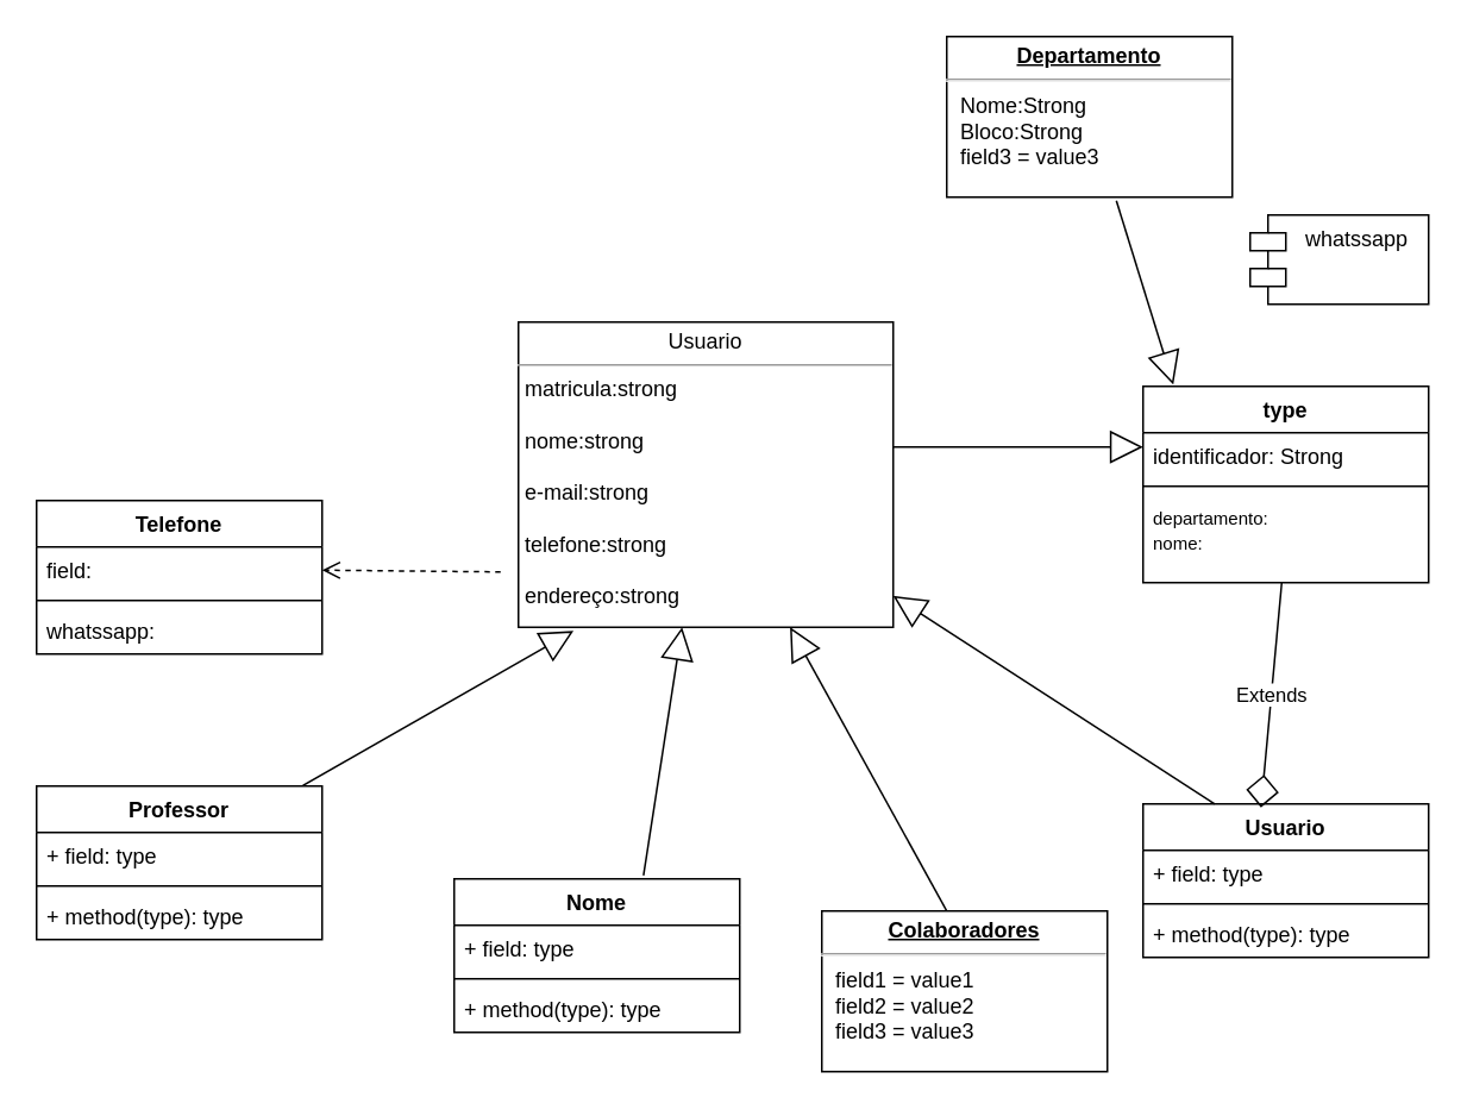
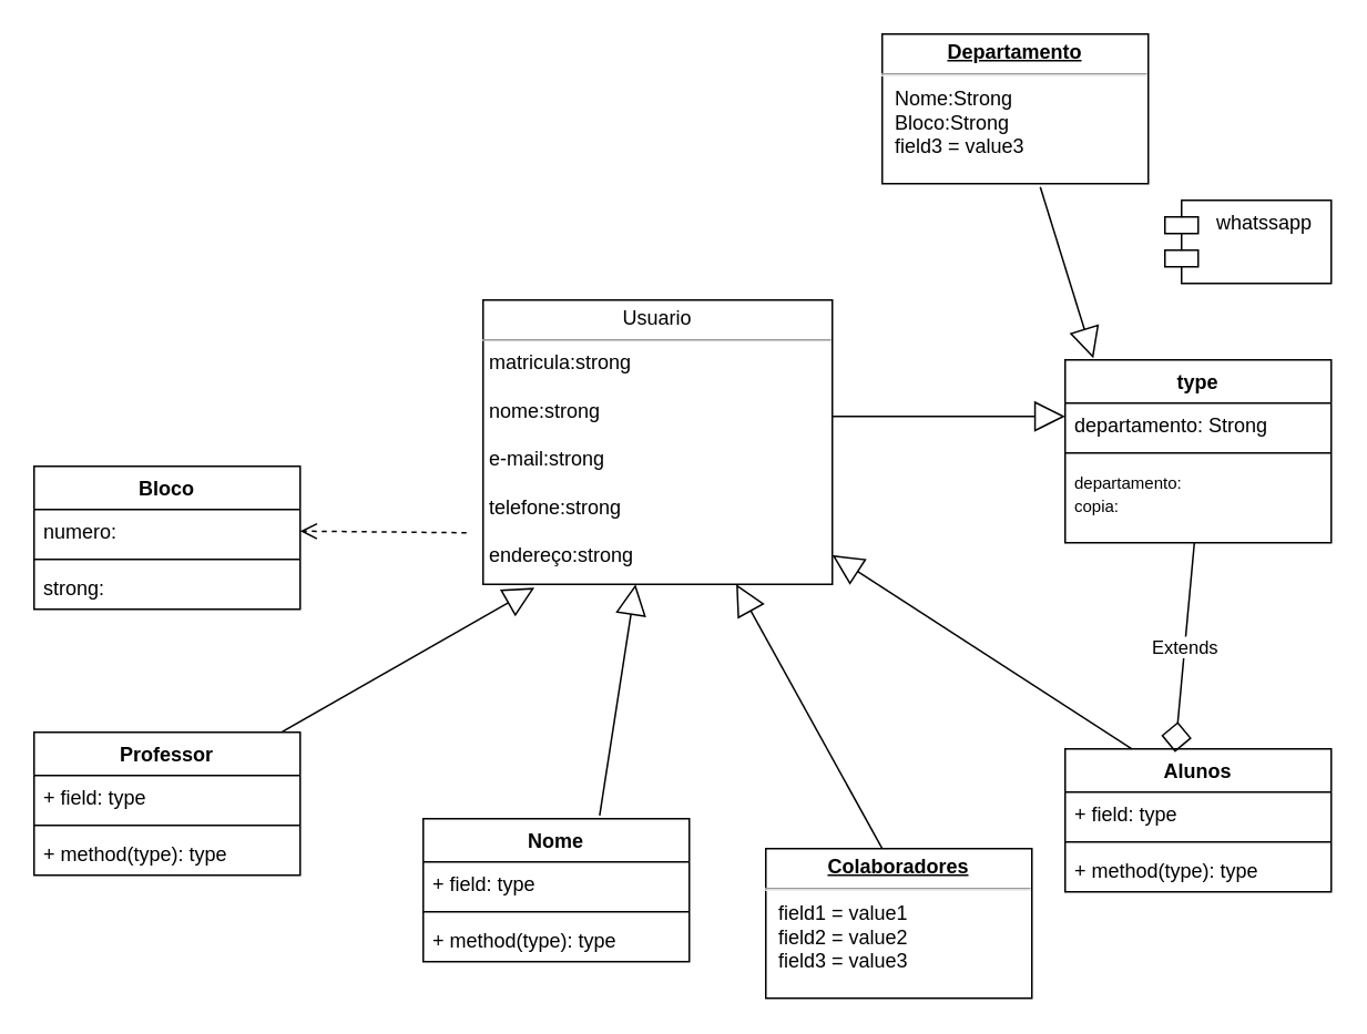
  <mxCell id="0" />
  <mxCell id="1" parent="0" />
- <mxCell id="2" value="Usuario" style="swimlane;fontStyle=1;align=center;verticalAlign=top;childLayout=stackLayout;horizontal=1;startSize=26;horizontalStack=0;resizeParent=1;resizeParentMax=0;resizeLast=0;collapsible=1;marginBottom=0;whiteSpace=wrap;html=1;" vertex="1" parent="1"><mxGeometry x="640" y="450" width="160" height="86" as="geometry" /></mxCell>
+ <mxCell id="2" value="Alunos" style="swimlane;fontStyle=1;align=center;verticalAlign=top;childLayout=stackLayout;horizontal=1;startSize=26;horizontalStack=0;resizeParent=1;resizeParentMax=0;resizeLast=0;collapsible=1;marginBottom=0;whiteSpace=wrap;html=1;" vertex="1" parent="1"><mxGeometry x="640" y="450" width="160" height="86" as="geometry" /></mxCell>
  <mxCell id="3" value="+ field: type" style="text;strokeColor=none;fillColor=none;align=left;verticalAlign=top;spacingLeft=4;spacingRight=4;overflow=hidden;rotatable=0;points=[[0,0.5],[1,0.5]];portConstraint=eastwest;whiteSpace=wrap;html=1;" vertex="1" parent="2"><mxGeometry y="26" width="160" height="26" as="geometry" /></mxCell>
  <mxCell id="4" value="" style="line;strokeWidth=1;fillColor=none;align=left;verticalAlign=middle;spacingTop=-1;spacingLeft=3;spacingRight=3;rotatable=0;labelPosition=right;points=[];portConstraint=eastwest;strokeColor=inherit;" vertex="1" parent="2"><mxGeometry y="52" width="160" height="8" as="geometry" /></mxCell>
  <mxCell id="5" value="+ method(type): type" style="text;strokeColor=none;fillColor=none;align=left;verticalAlign=top;spacingLeft=4;spacingRight=4;overflow=hidden;rotatable=0;points=[[0,0.5],[1,0.5]];portConstraint=eastwest;whiteSpace=wrap;html=1;" vertex="1" parent="2"><mxGeometry y="60" width="160" height="26" as="geometry" /></mxCell>
  <mxCell id="6" value="whatssapp" style="shape=module;align=left;spacingLeft=20;align=center;verticalAlign=top;whiteSpace=wrap;html=1;" vertex="1" parent="1"><mxGeometry x="700" y="120" width="100" height="50" as="geometry" /></mxCell>
  <mxCell id="7" value="" style="ellipse;whiteSpace=wrap;html=1;align=center;aspect=fixed;fillColor=none;strokeColor=none;resizable=0;perimeter=centerPerimeter;rotatable=0;allowArrows=0;points=[];outlineConnect=1;" vertex="1" parent="1"><mxGeometry x="310" y="450" width="10" height="10" as="geometry" /></mxCell>
  <mxCell id="8" value="&lt;p style=&quot;margin:0px;margin-top:4px;text-align:center;text-decoration:underline;&quot;&gt;&lt;b&gt;Colaboradores&lt;/b&gt;&lt;/p&gt;&lt;hr&gt;&lt;p style=&quot;margin:0px;margin-left:8px;&quot;&gt;field1 = value1&lt;br&gt;field2 = value2&lt;br&gt;field3 = value3&lt;/p&gt;" style="verticalAlign=top;align=left;overflow=fill;fontSize=12;fontFamily=Helvetica;html=1;whiteSpace=wrap;" vertex="1" parent="1"><mxGeometry x="460" y="510" width="160" height="90" as="geometry" /></mxCell>
  <mxCell id="9" value="Nome" style="swimlane;fontStyle=1;align=center;verticalAlign=top;childLayout=stackLayout;horizontal=1;startSize=26;horizontalStack=0;resizeParent=1;resizeParentMax=0;resizeLast=0;collapsible=1;marginBottom=0;whiteSpace=wrap;html=1;" vertex="1" parent="1"><mxGeometry x="254" y="492" width="160" height="86" as="geometry" /></mxCell>
  <mxCell id="10" value="+ field: type" style="text;strokeColor=none;fillColor=none;align=left;verticalAlign=top;spacingLeft=4;spacingRight=4;overflow=hidden;rotatable=0;points=[[0,0.5],[1,0.5]];portConstraint=eastwest;whiteSpace=wrap;html=1;" vertex="1" parent="9"><mxGeometry y="26" width="160" height="26" as="geometry" /></mxCell>
  <mxCell id="11" value="" style="line;strokeWidth=1;fillColor=none;align=left;verticalAlign=middle;spacingTop=-1;spacingLeft=3;spacingRight=3;rotatable=0;labelPosition=right;points=[];portConstraint=eastwest;strokeColor=inherit;" vertex="1" parent="9"><mxGeometry y="52" width="160" height="8" as="geometry" /></mxCell>
  <mxCell id="12" value="+ method(type): type" style="text;strokeColor=none;fillColor=none;align=left;verticalAlign=top;spacingLeft=4;spacingRight=4;overflow=hidden;rotatable=0;points=[[0,0.5],[1,0.5]];portConstraint=eastwest;whiteSpace=wrap;html=1;" vertex="1" parent="9"><mxGeometry y="60" width="160" height="26" as="geometry" /></mxCell>
  <mxCell id="13" value="" style="endArrow=block;endSize=16;endFill=0;html=1;rounded=0;exitX=0.919;exitY=0.012;exitDx=0;exitDy=0;exitPerimeter=0;entryX=0.147;entryY=1.012;entryDx=0;entryDy=0;entryPerimeter=0;" edge="1" parent="1" target="17"><mxGeometry width="160" relative="1" as="geometry"><mxPoint x="167" y="441" as="sourcePoint" /><mxPoint x="300" y="370" as="targetPoint" /></mxGeometry></mxCell>
  <mxCell id="14" value="" style="endArrow=block;endSize=16;endFill=0;html=1;rounded=0;exitX=0.25;exitY=0;exitDx=0;exitDy=0;" edge="1" parent="1" source="2" target="17"><mxGeometry width="160" relative="1" as="geometry"><mxPoint x="530" y="400" as="sourcePoint" /><mxPoint x="496" y="364.988" as="targetPoint" /></mxGeometry></mxCell>
  <mxCell id="15" value="" style="endArrow=block;endSize=16;endFill=0;html=1;rounded=0;" edge="1" parent="1" target="17"><mxGeometry width="160" relative="1" as="geometry"><mxPoint x="530" y="510" as="sourcePoint" /><mxPoint x="456" y="363.012" as="targetPoint" /></mxGeometry></mxCell>
  <mxCell id="16" value="" style="html=1;verticalAlign=bottom;endArrow=open;dashed=1;endSize=8;curved=0;rounded=0;entryX=1;entryY=0.5;entryDx=0;entryDy=0;" edge="1" parent="1"><mxGeometry relative="1" as="geometry"><mxPoint x="280" y="320" as="sourcePoint" /><mxPoint x="180" y="319" as="targetPoint" /></mxGeometry></mxCell>
  <mxCell id="17" value="&lt;p style=&quot;margin:0px;margin-top:4px;text-align:center;&quot;&gt;Usuario&lt;/p&gt;&lt;hr size=&quot;1&quot;&gt;&lt;p style=&quot;margin:0px;margin-left:4px;&quot;&gt;matricula:strong&lt;/p&gt;&lt;p style=&quot;margin:0px;margin-left:4px;&quot;&gt;&lt;br&gt;&lt;/p&gt;&lt;p style=&quot;margin:0px;margin-left:4px;&quot;&gt;nome:strong&lt;/p&gt;&lt;p style=&quot;margin:0px;margin-left:4px;&quot;&gt;&lt;br&gt;&lt;/p&gt;&lt;p style=&quot;margin:0px;margin-left:4px;&quot;&gt;e-mail:strong&lt;/p&gt;&lt;p style=&quot;margin:0px;margin-left:4px;&quot;&gt;&lt;br&gt;&lt;/p&gt;&lt;p style=&quot;margin:0px;margin-left:4px;&quot;&gt;telefone:strong&lt;/p&gt;&lt;p style=&quot;margin:0px;margin-left:4px;&quot;&gt;&lt;br&gt;&lt;/p&gt;&lt;p style=&quot;margin:0px;margin-left:4px;&quot;&gt;endereço:strong&lt;/p&gt;&lt;p style=&quot;margin:0px;margin-left:4px;&quot;&gt;&lt;br&gt;&lt;br&gt;&lt;/p&gt;" style="verticalAlign=top;align=left;overflow=fill;fontSize=12;fontFamily=Helvetica;html=1;whiteSpace=wrap;" vertex="1" parent="1"><mxGeometry x="290" y="180" width="210" height="171" as="geometry" /></mxCell>
  <mxCell id="18" value="" style="endArrow=block;endSize=16;endFill=0;html=1;rounded=0;exitX=0.663;exitY=-0.023;exitDx=0;exitDy=0;exitPerimeter=0;" edge="1" parent="1" source="9" target="17"><mxGeometry width="160" relative="1" as="geometry"><mxPoint x="310" y="490" as="sourcePoint" /><mxPoint x="349.01" y="349.974" as="targetPoint" /></mxGeometry></mxCell>
  <mxCell id="19" value="type" style="swimlane;fontStyle=1;align=center;verticalAlign=top;childLayout=stackLayout;horizontal=1;startSize=26;horizontalStack=0;resizeParent=1;resizeParentMax=0;resizeLast=0;collapsible=1;marginBottom=0;whiteSpace=wrap;html=1;" vertex="1" parent="1"><mxGeometry x="640" y="216" width="160" height="110" as="geometry" /></mxCell>
- <mxCell id="20" value="identificador: Strong" style="text;strokeColor=none;fillColor=none;align=left;verticalAlign=top;spacingLeft=4;spacingRight=4;overflow=hidden;rotatable=0;points=[[0,0.5],[1,0.5]];portConstraint=eastwest;whiteSpace=wrap;html=1;" vertex="1" parent="19"><mxGeometry y="26" width="160" height="26" as="geometry" /></mxCell>
+ <mxCell id="20" value="departamento: Strong" style="text;strokeColor=none;fillColor=none;align=left;verticalAlign=top;spacingLeft=4;spacingRight=4;overflow=hidden;rotatable=0;points=[[0,0.5],[1,0.5]];portConstraint=eastwest;whiteSpace=wrap;html=1;" vertex="1" parent="19"><mxGeometry y="26" width="160" height="26" as="geometry" /></mxCell>
  <mxCell id="21" value="" style="line;strokeWidth=1;fillColor=none;align=left;verticalAlign=middle;spacingTop=-1;spacingLeft=3;spacingRight=3;rotatable=0;labelPosition=right;points=[];portConstraint=eastwest;strokeColor=inherit;" vertex="1" parent="19"><mxGeometry y="52" width="160" height="8" as="geometry" /></mxCell>
- <mxCell id="22" value="&lt;span style=&quot;font-size: 10px;&quot;&gt;departamento:&lt;br&gt;nome:&lt;br&gt;&lt;br&gt;&lt;/span&gt;" style="text;strokeColor=none;fillColor=none;align=left;verticalAlign=top;spacingLeft=4;spacingRight=4;overflow=hidden;rotatable=0;points=[[0,0.5],[1,0.5]];portConstraint=eastwest;whiteSpace=wrap;html=1;" vertex="1" parent="19"><mxGeometry y="60" width="160" height="50" as="geometry" /></mxCell>
+ <mxCell id="22" value="&lt;span style=&quot;font-size: 10px;&quot;&gt;departamento:&lt;br&gt;copia:&lt;br&gt;&lt;br&gt;&lt;/span&gt;" style="text;strokeColor=none;fillColor=none;align=left;verticalAlign=top;spacingLeft=4;spacingRight=4;overflow=hidden;rotatable=0;points=[[0,0.5],[1,0.5]];portConstraint=eastwest;whiteSpace=wrap;html=1;" vertex="1" parent="19"><mxGeometry y="60" width="160" height="50" as="geometry" /></mxCell>
  <mxCell id="23" value="&lt;p style=&quot;margin:0px;margin-top:4px;text-align:center;text-decoration:underline;&quot;&gt;&lt;b&gt;Departamento&lt;/b&gt;&lt;/p&gt;&lt;hr&gt;&lt;p style=&quot;margin:0px;margin-left:8px;&quot;&gt;Nome:Strong&lt;br&gt;Bloco:Strong&lt;br&gt;field3 = value3&lt;/p&gt;" style="verticalAlign=top;align=left;overflow=fill;fontSize=12;fontFamily=Helvetica;html=1;whiteSpace=wrap;" vertex="1" parent="1"><mxGeometry x="530" y="20" width="160" height="90" as="geometry" /></mxCell>
  <mxCell id="24" value="" style="endArrow=block;endSize=16;endFill=0;html=1;rounded=0;entryX=0.106;entryY=-0.009;entryDx=0;entryDy=0;entryPerimeter=0;exitX=0.594;exitY=1.022;exitDx=0;exitDy=0;exitPerimeter=0;" edge="1" parent="1" source="23" target="19"><mxGeometry width="160" relative="1" as="geometry"><mxPoint x="560" y="110" as="sourcePoint" /><mxPoint x="720" y="110" as="targetPoint" /></mxGeometry></mxCell>
  <mxCell id="25" value="" style="endArrow=block;endSize=16;endFill=0;html=1;rounded=0;" edge="1" parent="1"><mxGeometry width="160" relative="1" as="geometry"><mxPoint x="500" y="250" as="sourcePoint" /><mxPoint x="640" y="250" as="targetPoint" /></mxGeometry></mxCell>
  <mxCell id="26" value="Extends" style="endArrow=diamond;endSize=16;endFill=0;html=1;rounded=0;entryX=0.413;entryY=0.023;entryDx=0;entryDy=0;entryPerimeter=0;" edge="1" parent="1" source="22" target="2"><mxGeometry width="160" relative="1" as="geometry"><mxPoint x="700" y="360" as="sourcePoint" /><mxPoint x="860" y="360" as="targetPoint" /></mxGeometry></mxCell>
  <mxCell id="27" value="Professor" style="swimlane;fontStyle=1;align=center;verticalAlign=top;childLayout=stackLayout;horizontal=1;startSize=26;horizontalStack=0;resizeParent=1;resizeParentMax=0;resizeLast=0;collapsible=1;marginBottom=0;whiteSpace=wrap;html=1;" vertex="1" parent="1"><mxGeometry x="20" y="440" width="160" height="86" as="geometry" /></mxCell>
  <mxCell id="28" value="+ field: type" style="text;strokeColor=none;fillColor=none;align=left;verticalAlign=top;spacingLeft=4;spacingRight=4;overflow=hidden;rotatable=0;points=[[0,0.5],[1,0.5]];portConstraint=eastwest;whiteSpace=wrap;html=1;" vertex="1" parent="27"><mxGeometry y="26" width="160" height="26" as="geometry" /></mxCell>
  <mxCell id="29" value="" style="line;strokeWidth=1;fillColor=none;align=left;verticalAlign=middle;spacingTop=-1;spacingLeft=3;spacingRight=3;rotatable=0;labelPosition=right;points=[];portConstraint=eastwest;strokeColor=inherit;" vertex="1" parent="27"><mxGeometry y="52" width="160" height="8" as="geometry" /></mxCell>
  <mxCell id="30" value="+ method(type): type" style="text;strokeColor=none;fillColor=none;align=left;verticalAlign=top;spacingLeft=4;spacingRight=4;overflow=hidden;rotatable=0;points=[[0,0.5],[1,0.5]];portConstraint=eastwest;whiteSpace=wrap;html=1;" vertex="1" parent="27"><mxGeometry y="60" width="160" height="26" as="geometry" /></mxCell>
- <mxCell id="31" value="Telefone" style="swimlane;fontStyle=1;align=center;verticalAlign=top;childLayout=stackLayout;horizontal=1;startSize=26;horizontalStack=0;resizeParent=1;resizeParentMax=0;resizeLast=0;collapsible=1;marginBottom=0;whiteSpace=wrap;html=1;" vertex="1" parent="1"><mxGeometry x="20" y="280" width="160" height="86" as="geometry" /></mxCell>
- <mxCell id="32" value="field:" style="text;strokeColor=none;fillColor=none;align=left;verticalAlign=top;spacingLeft=4;spacingRight=4;overflow=hidden;rotatable=0;points=[[0,0.5],[1,0.5]];portConstraint=eastwest;whiteSpace=wrap;html=1;" vertex="1" parent="31"><mxGeometry y="26" width="160" height="26" as="geometry" /></mxCell>
+ <mxCell id="31" value="Bloco" style="swimlane;fontStyle=1;align=center;verticalAlign=top;childLayout=stackLayout;horizontal=1;startSize=26;horizontalStack=0;resizeParent=1;resizeParentMax=0;resizeLast=0;collapsible=1;marginBottom=0;whiteSpace=wrap;html=1;" vertex="1" parent="1"><mxGeometry x="20" y="280" width="160" height="86" as="geometry" /></mxCell>
+ <mxCell id="32" value="numero:" style="text;strokeColor=none;fillColor=none;align=left;verticalAlign=top;spacingLeft=4;spacingRight=4;overflow=hidden;rotatable=0;points=[[0,0.5],[1,0.5]];portConstraint=eastwest;whiteSpace=wrap;html=1;" vertex="1" parent="31"><mxGeometry y="26" width="160" height="26" as="geometry" /></mxCell>
  <mxCell id="33" value="" style="line;strokeWidth=1;fillColor=none;align=left;verticalAlign=middle;spacingTop=-1;spacingLeft=3;spacingRight=3;rotatable=0;labelPosition=right;points=[];portConstraint=eastwest;strokeColor=inherit;" vertex="1" parent="31"><mxGeometry y="52" width="160" height="8" as="geometry" /></mxCell>
- <mxCell id="34" value="whatssapp:" style="text;strokeColor=none;fillColor=none;align=left;verticalAlign=top;spacingLeft=4;spacingRight=4;overflow=hidden;rotatable=0;points=[[0,0.5],[1,0.5]];portConstraint=eastwest;whiteSpace=wrap;html=1;" vertex="1" parent="31"><mxGeometry y="60" width="160" height="26" as="geometry" /></mxCell>
+ <mxCell id="34" value="strong:" style="text;strokeColor=none;fillColor=none;align=left;verticalAlign=top;spacingLeft=4;spacingRight=4;overflow=hidden;rotatable=0;points=[[0,0.5],[1,0.5]];portConstraint=eastwest;whiteSpace=wrap;html=1;" vertex="1" parent="31"><mxGeometry y="60" width="160" height="26" as="geometry" /></mxCell>
